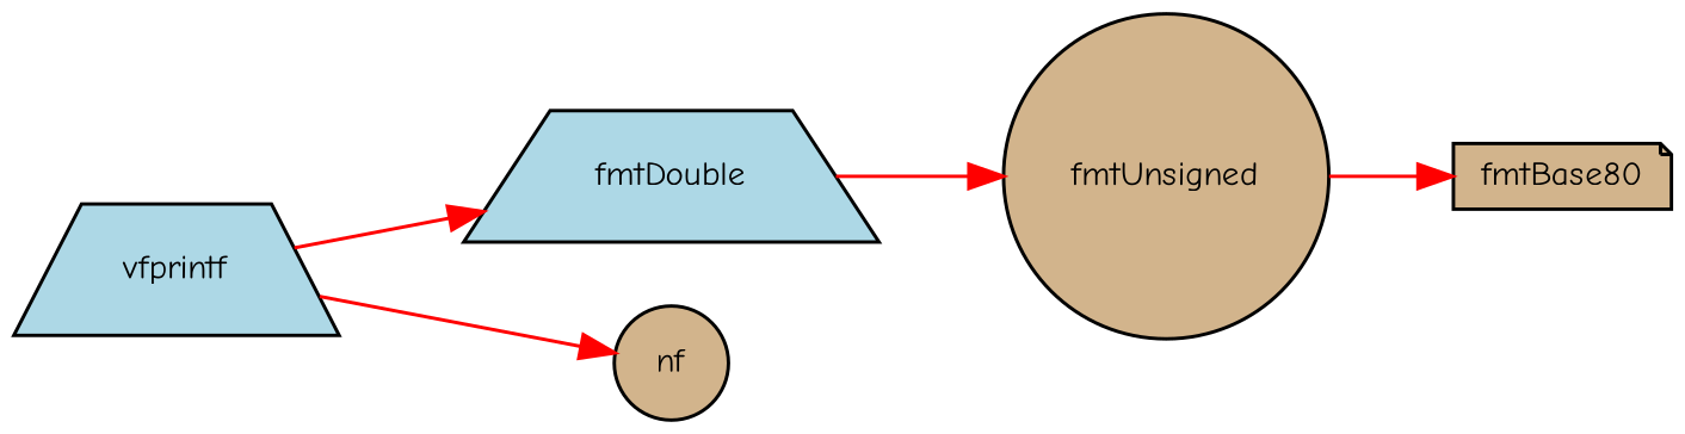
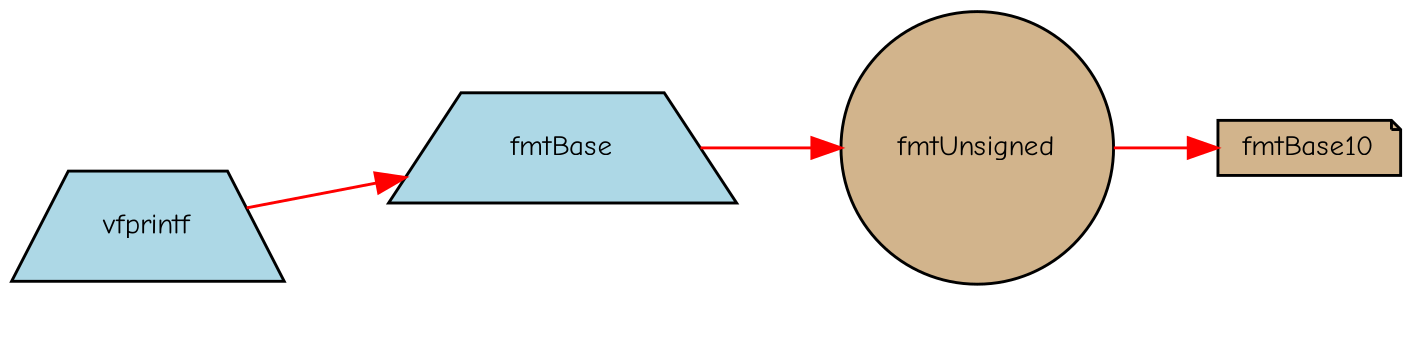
  digraph {
    fontname="Comic Neue"
    rankdir=LR
    node [color=black fillcolor=tan fontname="Comic Neue" fontsize=10 shape=trapezium style=filled]
    edge [color=red fontname="Comic Neue" fontsize=10 labelfontname=Helvetica labelfontsize=10 style=solid]
    n1 [fillcolor=lightblue height=0.2 label=vfprintf width=0.4]
-   n2 [fillcolor=lightblue height=0.2 label=fmtDouble width=0.4]
-   n3 [height=0.2 label=nf shape=circle width=0.4]
+   n2 [fillcolor=lightblue height=0.2 label=fmtBase width=0.4]
    n4 [height=0.2 label=fmtUnsigned shape=circle width=0.4]
-   n5 [height=0.2 label=fmtBase80 shape=note width=0.4]
+   n5 [height=0.2 label=fmtBase10 shape=note width=0.4]
    n1 -> n2
-   n1 -> n3
    n2 -> n4
    n4 -> n5
  }
